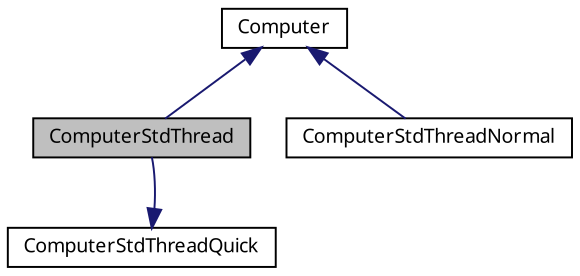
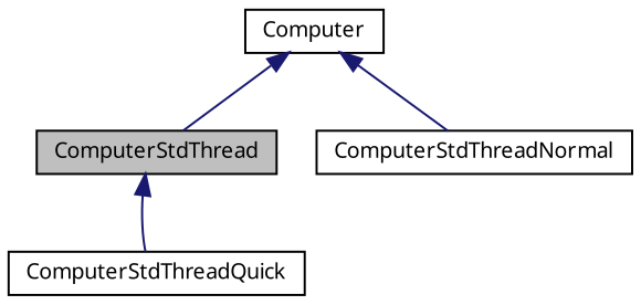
  digraph {
    fontname="Noto Sans"
    node [color=black fillcolor=white fontname="Noto Sans" fontsize=10 shape=record style=filled]
    edge [color=midnightblue dir=back fontname="Noto Sans" fontsize=10 labelfontname=Helvetica labelfontsize=10 style=solid]
    n1 [fillcolor=grey75 fontcolor=black height=0.2 label=ComputerStdThread width=0.4]
    n2 [height=0.2 label=ComputerStdThreadQuick width=0.4]
    n3 [height=0.2 label=ComputerStdThreadNormal width=0.4]
    n4 [height=0.2 label=Computer width=0.4]
-   n2 -> n1
+   n1 -> n2
    n4 -> n1
    n4 -> n3
  }
